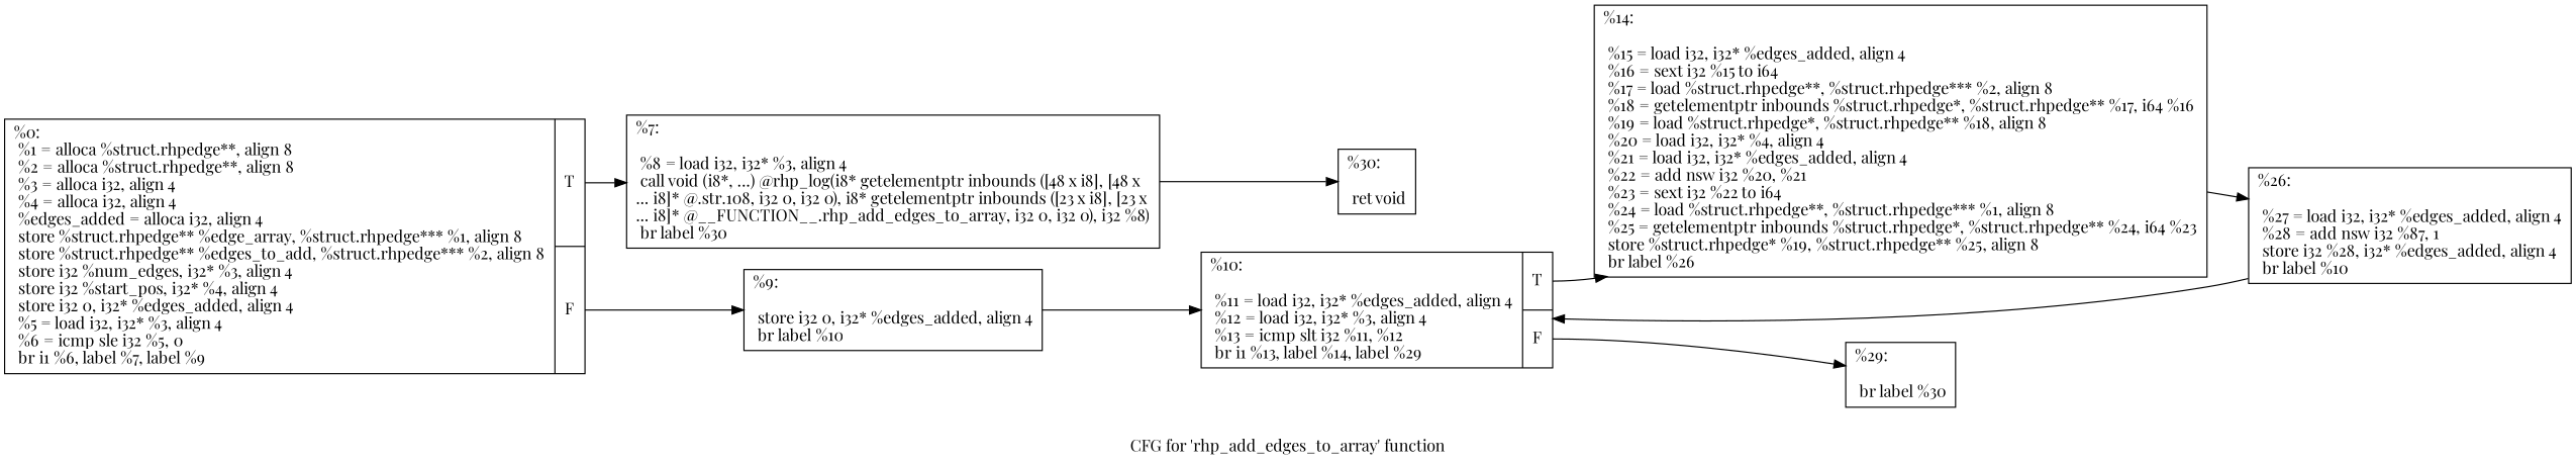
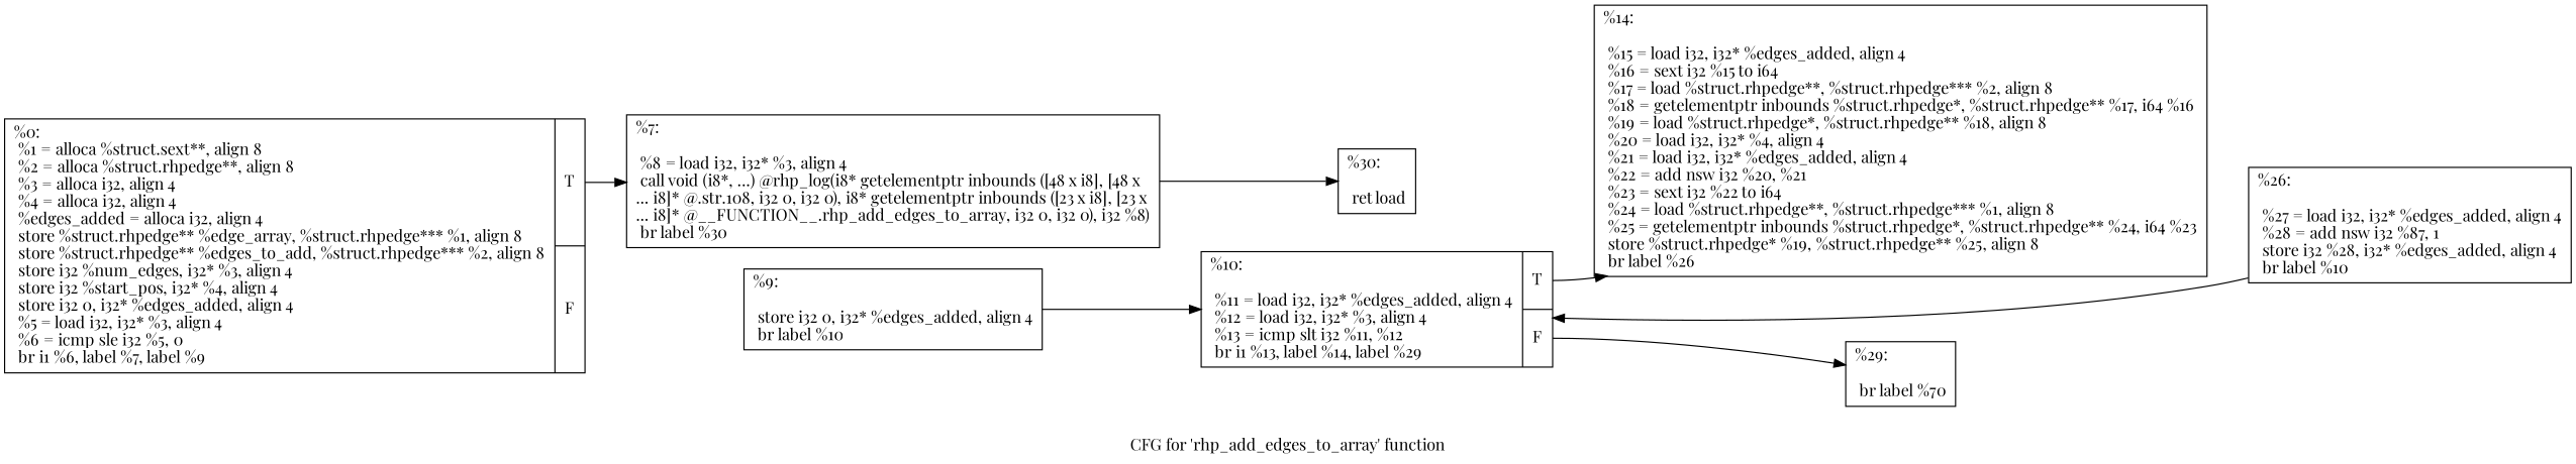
  digraph {
    fontname="Playfair Display"
    label="CFG for 'rhp_add_edges_to_array' function"
    rankdir=LR
    node [fontname="Playfair Display" shape=record]
    edge [fontname="Playfair Display"]
-   n1 [label="{%0:\l  %1 = alloca %struct.rhpedge**, align 8\l  %2 = alloca %struct.rhpedge**, align 8\l  %3 = alloca i32, align 4\l  %4 = alloca i32, align 4\l  %edges_added = alloca i32, align 4\l  store %struct.rhpedge** %edge_array, %struct.rhpedge*** %1, align 8\l  store %struct.rhpedge** %edges_to_add, %struct.rhpedge*** %2, align 8\l  store i32 %num_edges, i32* %3, align 4\l  store i32 %start_pos, i32* %4, align 4\l  store i32 0, i32* %edges_added, align 4\l  %5 = load i32, i32* %3, align 4\l  %6 = icmp sle i32 %5, 0\l  br i1 %6, label %7, label %9\l|{<s0>T|<s1>F}}"]
+   n1 [label="{%0:\l  %1 = alloca %struct.sext**, align 8\l  %2 = alloca %struct.rhpedge**, align 8\l  %3 = alloca i32, align 4\l  %4 = alloca i32, align 4\l  %edges_added = alloca i32, align 4\l  store %struct.rhpedge** %edge_array, %struct.rhpedge*** %1, align 8\l  store %struct.rhpedge** %edges_to_add, %struct.rhpedge*** %2, align 8\l  store i32 %num_edges, i32* %3, align 4\l  store i32 %start_pos, i32* %4, align 4\l  store i32 0, i32* %edges_added, align 4\l  %5 = load i32, i32* %3, align 4\l  %6 = icmp sle i32 %5, 0\l  br i1 %6, label %7, label %9\l|{<s0>T|<s1>F}}"]
    n2 [label="{%7:\l\l  %8 = load i32, i32* %3, align 4\l  call void (i8*, ...) @rhp_log(i8* getelementptr inbounds ([48 x i8], [48 x\l... i8]* @.str.108, i32 0, i32 0), i8* getelementptr inbounds ([23 x i8], [23 x\l... i8]* @__FUNCTION__.rhp_add_edges_to_array, i32 0, i32 0), i32 %8)\l  br label %30\l}"]
    n3 [label="{%9:\l\l  store i32 0, i32* %edges_added, align 4\l  br label %10\l}"]
-   n4 [label="{%30:\l\l  ret void\l}"]
+   n4 [label="{%30:\l\l  ret load\l}"]
    n5 [label="{%10:\l\l  %11 = load i32, i32* %edges_added, align 4\l  %12 = load i32, i32* %3, align 4\l  %13 = icmp slt i32 %11, %12\l  br i1 %13, label %14, label %29\l|{<s0>T|<s1>F}}"]
    n6 [label="{%14:\l\l  %15 = load i32, i32* %edges_added, align 4\l  %16 = sext i32 %15 to i64\l  %17 = load %struct.rhpedge**, %struct.rhpedge*** %2, align 8\l  %18 = getelementptr inbounds %struct.rhpedge*, %struct.rhpedge** %17, i64 %16\l  %19 = load %struct.rhpedge*, %struct.rhpedge** %18, align 8\l  %20 = load i32, i32* %4, align 4\l  %21 = load i32, i32* %edges_added, align 4\l  %22 = add nsw i32 %20, %21\l  %23 = sext i32 %22 to i64\l  %24 = load %struct.rhpedge**, %struct.rhpedge*** %1, align 8\l  %25 = getelementptr inbounds %struct.rhpedge*, %struct.rhpedge** %24, i64 %23\l  store %struct.rhpedge* %19, %struct.rhpedge** %25, align 8\l  br label %26\l}"]
-   n7 [label="{%29:\l\l  br label %30\l}"]
+   n7 [label="{%29:\l\l  br label %70\l}"]
    n8 [label="{%26:\l\l  %27 = load i32, i32* %edges_added, align 4\l  %28 = add nsw i32 %87, 1\l  store i32 %28, i32* %edges_added, align 4\l  br label %10\l}"]
    n1 -> n2 [tailport=s0]
-   n1 -> n3 [tailport=s1]
    n2 -> n4
    n3 -> n5
    n5 -> n6 [tailport=s0]
    n5 -> n7 [tailport=s1]
-   n6 -> n8
    n8 -> n5
  }
